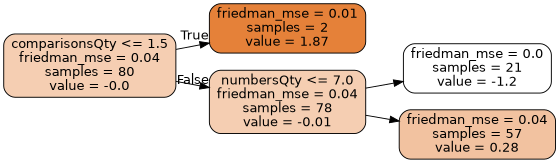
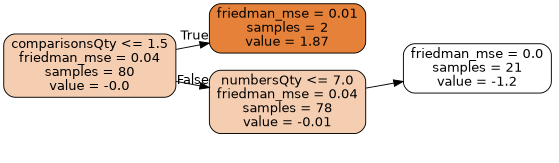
  digraph {
    rankdir=LR
    node [color=black fillcolor="#f5ceb2" fontname=helvetica shape=box style="filled, rounded"]
    edge [fontname=helvetica]
    n1 [label="comparisonsQty <= 1.5\nfriedman_mse = 0.04\nsamples = 80\nvalue = -0.0"]
    n2 [fillcolor="#e58139" label="friedman_mse = 0.01\nsamples = 2\nvalue = 1.87"]
    n3 [label="numbersQty <= 7.0\nfriedman_mse = 0.04\nsamples = 78\nvalue = -0.01"]
    n4 [fillcolor="#ffffff" label="friedman_mse = 0.0\nsamples = 21\nvalue = -1.2"]
-   n5 [fillcolor="#f2c2a0" label="friedman_mse = 0.04\nsamples = 57\nvalue = 0.28"]
    n1 -> n2 [headlabel=True labelangle=45 labeldistance=2.5]
    n1 -> n3 [headlabel=False labelangle=-45 labeldistance=2.5]
    n3 -> n4
-   n3 -> n5
  }
